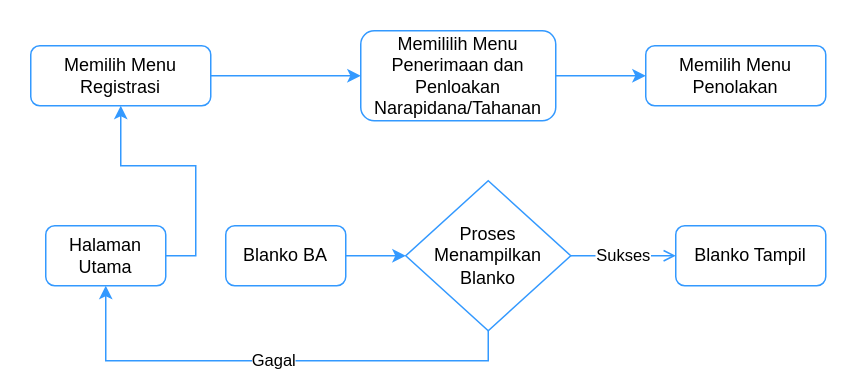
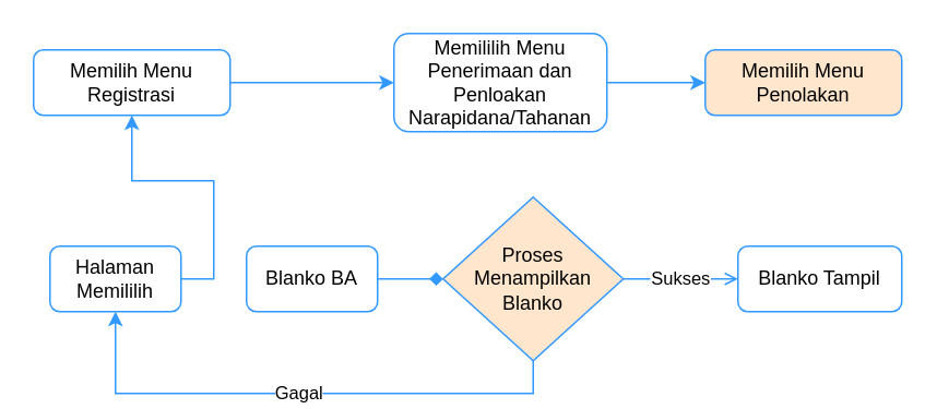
  <mxCell id="0" />
  <mxCell id="1" parent="0" />
  <mxCell id="2" style="edgeStyle=orthogonalEdgeStyle;rounded=0;orthogonalLoop=1;jettySize=auto;html=1;exitX=1;exitY=0.5;exitDx=0;exitDy=0;entryX=0;entryY=0.5;entryDx=0;entryDy=0;strokeColor=#3399FF;" edge="1" parent="1" source="3" target="5"><mxGeometry relative="1" as="geometry" /></mxCell>
  <mxCell id="3" value="Memilih Menu Registrasi" style="rounded=1;whiteSpace=wrap;html=1;strokeColor=#3399FF;" vertex="1" parent="1"><mxGeometry x="20" y="30" width="120" height="40" as="geometry" /></mxCell>
  <mxCell id="4" style="edgeStyle=orthogonalEdgeStyle;rounded=0;orthogonalLoop=1;jettySize=auto;html=1;exitX=1;exitY=0.5;exitDx=0;exitDy=0;strokeColor=#3399FF;" edge="1" parent="1" source="5" target="6"><mxGeometry relative="1" as="geometry" /></mxCell>
  <mxCell id="5" value="Memililih Menu Penerimaan dan Penloakan Narapidana/Tahanan" style="rounded=1;whiteSpace=wrap;html=1;strokeColor=#3399FF;" vertex="1" parent="1"><mxGeometry x="240" width="130" height="60" as="geometry" y="20" /></mxCell>
- <mxCell id="6" value="Memilih Menu Penolakan" style="rounded=1;whiteSpace=wrap;html=1;strokeColor=#3399FF;" vertex="1" parent="1"><mxGeometry x="430" y="30" width="120" height="40" as="geometry" /></mxCell>
+ <mxCell id="6" value="Memilih Menu Penolakan" style="rounded=1;whiteSpace=wrap;html=1;strokeColor=#3399FF;fillColor=#ffe6cc;" vertex="1" parent="1"><mxGeometry x="430" y="30" width="120" height="40" as="geometry" /></mxCell>
  <mxCell id="7" style="edgeStyle=orthogonalEdgeStyle;rounded=0;orthogonalLoop=1;jettySize=auto;html=1;exitX=1;exitY=0.5;exitDx=0;exitDy=0;strokeColor=#3399FF;" edge="1" parent="1" source="8" target="3"><mxGeometry relative="1" as="geometry" /></mxCell>
- <mxCell id="8" value="Halaman Utama" style="rounded=1;whiteSpace=wrap;html=1;strokeColor=#3399FF;" vertex="1" parent="1"><mxGeometry x="30" y="150" width="80" height="40" as="geometry" /></mxCell>
- <mxCell id="9" style="edgeStyle=orthogonalEdgeStyle;rounded=0;orthogonalLoop=1;jettySize=auto;html=1;exitX=1;exitY=0.5;exitDx=0;exitDy=0;entryX=0;entryY=0.5;entryDx=0;entryDy=0;strokeColor=#3399FF;" edge="1" parent="1" source="10" target="14"><mxGeometry relative="1" as="geometry" /></mxCell>
+ <mxCell id="8" value="Halaman Memililih" style="rounded=1;whiteSpace=wrap;html=1;strokeColor=#3399FF;" vertex="1" parent="1"><mxGeometry x="30" y="150" width="80" height="40" as="geometry" /></mxCell>
+ <mxCell id="9" style="edgeStyle=orthogonalEdgeStyle;rounded=0;orthogonalLoop=1;jettySize=auto;html=1;exitX=1;exitY=0.5;exitDx=0;exitDy=0;entryX=0;entryY=0.5;entryDx=0;entryDy=0;strokeColor=#3399FF;endArrow=diamond;" edge="1" parent="1" source="10" target="14"><mxGeometry relative="1" as="geometry" /></mxCell>
  <mxCell id="10" value="Blanko BA" style="rounded=1;whiteSpace=wrap;html=1;strokeColor=#3399FF;" vertex="1" parent="1"><mxGeometry x="150" y="150" width="80" height="40" as="geometry" /></mxCell>
  <mxCell id="11" value="Blanko Tampil" style="rounded=1;whiteSpace=wrap;html=1;strokeColor=#3399FF;" vertex="1" parent="1"><mxGeometry x="450" y="150" width="100" height="40" as="geometry" /></mxCell>
  <mxCell id="12" value="Sukses" style="edgeStyle=orthogonalEdgeStyle;rounded=0;orthogonalLoop=1;jettySize=auto;html=1;exitX=1;exitY=0.5;exitDx=0;exitDy=0;entryX=0;entryY=0.5;entryDx=0;entryDy=0;strokeColor=#3399FF;endArrow=open;" edge="1" parent="1" source="14" target="11"><mxGeometry relative="1" as="geometry" /></mxCell>
  <mxCell id="13" value="Gagal" style="edgeStyle=orthogonalEdgeStyle;rounded=0;orthogonalLoop=1;jettySize=auto;html=1;exitX=0.5;exitY=1;exitDx=0;exitDy=0;entryX=0.5;entryY=1;entryDx=0;entryDy=0;strokeColor=#3399FF;" edge="1" parent="1" source="14" target="8"><mxGeometry relative="1" as="geometry" /></mxCell>
- <mxCell id="14" value="Proses&lt;br&gt;Menampilkan&lt;br&gt;Blanko" style="rhombus;whiteSpace=wrap;html=1;strokeColor=#3399FF;" vertex="1" parent="1"><mxGeometry x="270" y="120" width="110" height="100" as="geometry" /></mxCell>
+ <mxCell id="14" value="Proses&lt;br&gt;Menampilkan&lt;br&gt;Blanko" style="rhombus;whiteSpace=wrap;html=1;strokeColor=#3399FF;fillColor=#ffe6cc;" vertex="1" parent="1"><mxGeometry x="270" y="120" width="110" height="100" as="geometry" /></mxCell>
